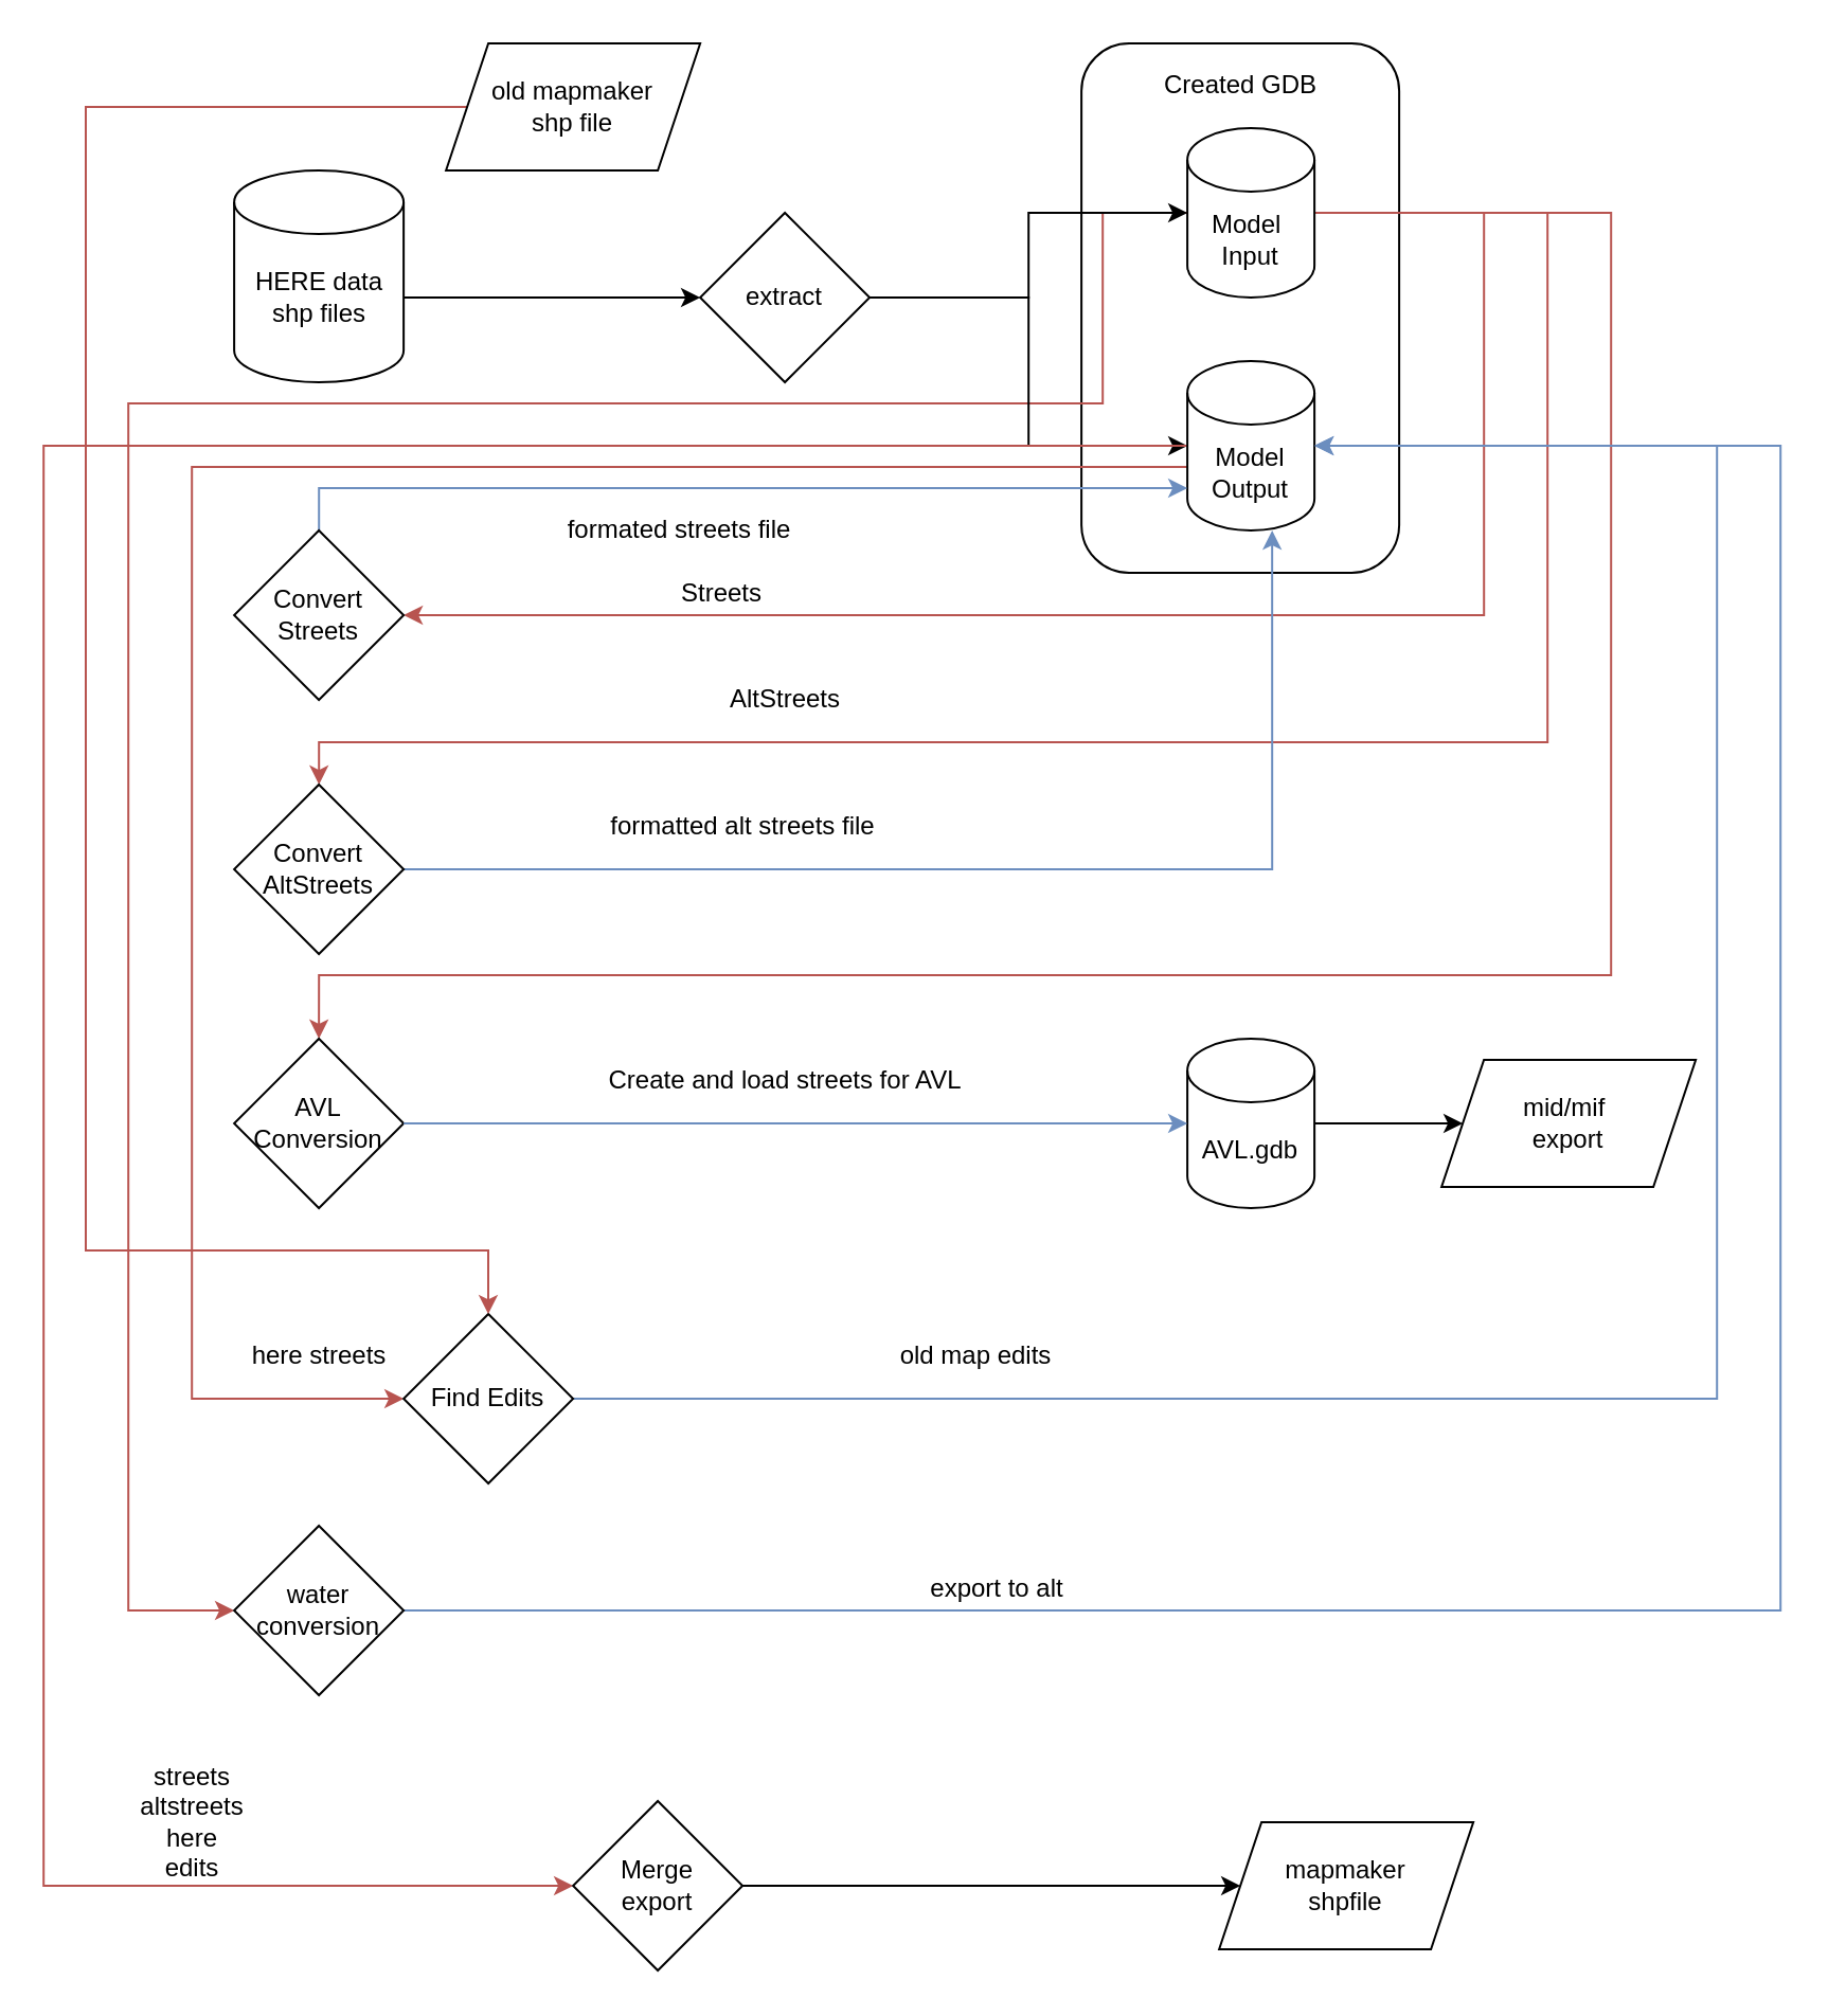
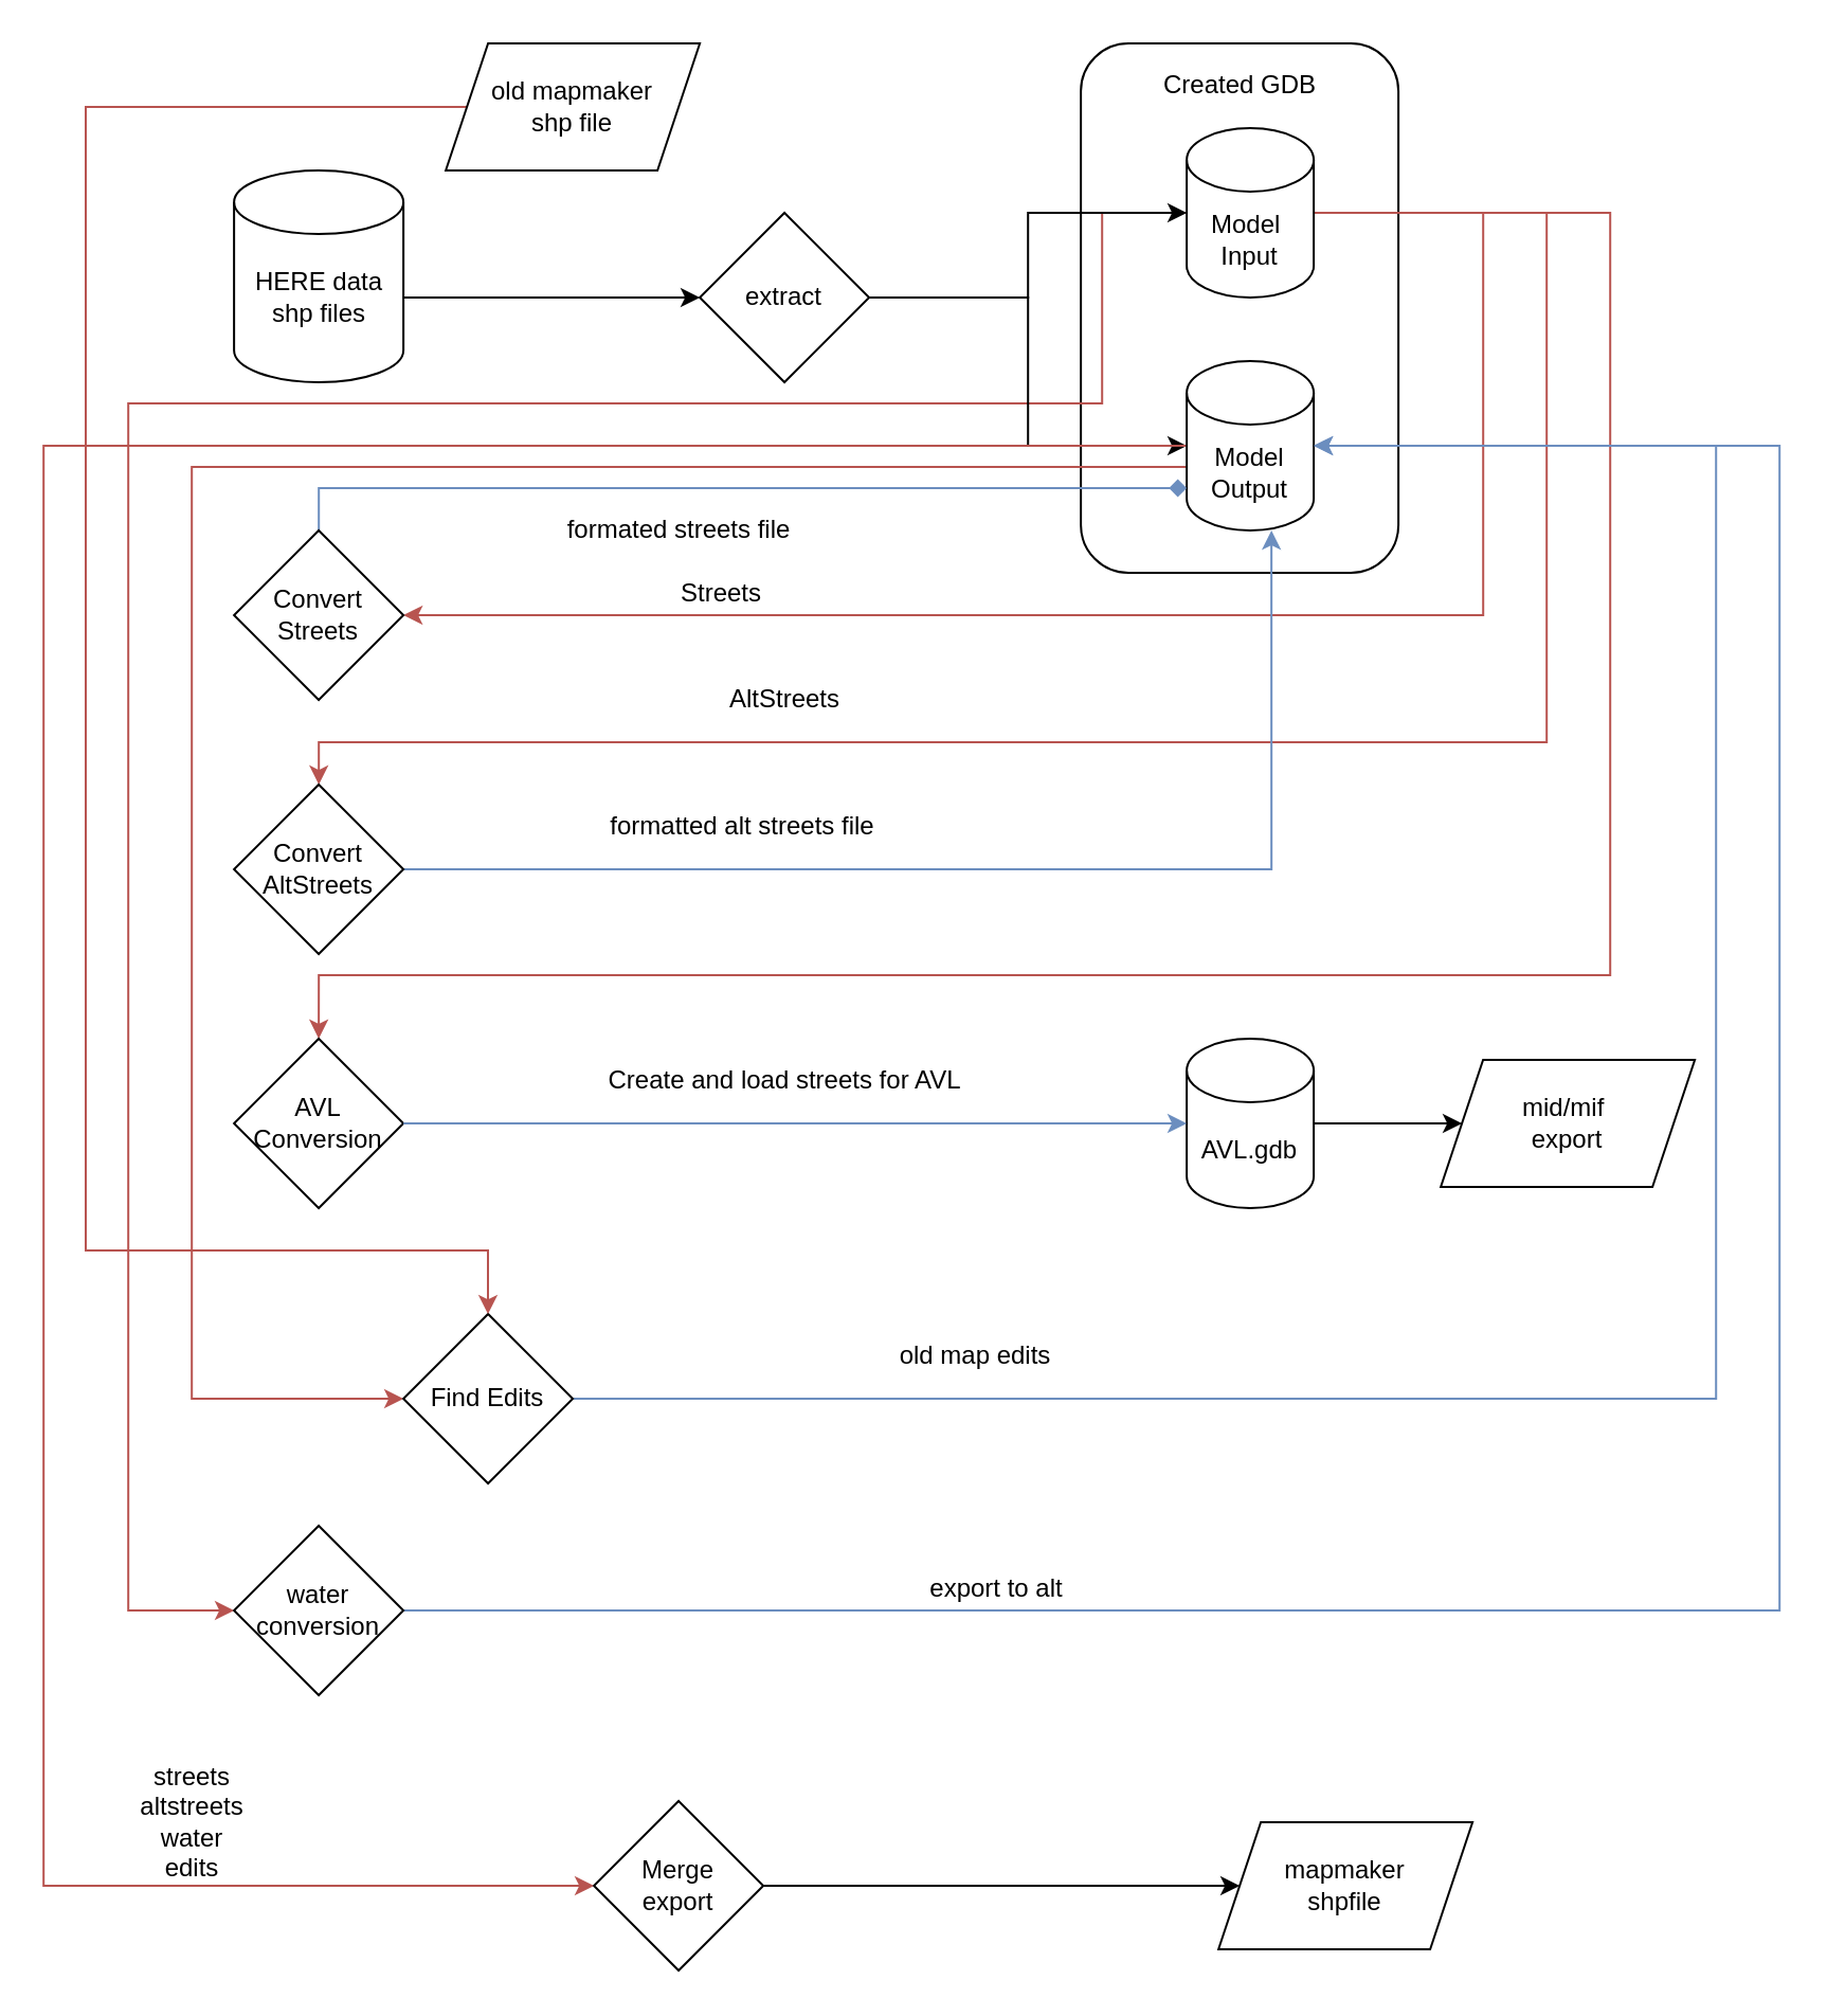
  <mxCell id="0" />
  <mxCell id="1" parent="0" />
  <mxCell id="2" value="" style="rounded=1;whiteSpace=wrap;html=1;" vertex="1" parent="1"><mxGeometry x="510.06" y="20" width="150" height="250" as="geometry" /></mxCell>
  <mxCell id="3" value="" style="group" vertex="1" connectable="0" parent="1"><mxGeometry x="110.06" y="80" width="80" height="100" as="geometry" /></mxCell>
  <mxCell id="4" value="" style="shape=cylinder3;whiteSpace=wrap;html=1;boundedLbl=1;backgroundOutline=1;size=15;" vertex="1" parent="3"><mxGeometry width="80" height="100" as="geometry" /></mxCell>
  <mxCell id="5" value="HERE data &lt;br&gt;shp files" style="text;html=1;align=center;verticalAlign=middle;resizable=0;points=[];autosize=1;" vertex="1" parent="3"><mxGeometry y="45" width="80" height="30" as="geometry" /></mxCell>
  <mxCell id="6" style="edgeStyle=orthogonalEdgeStyle;rounded=0;orthogonalLoop=1;jettySize=auto;html=1;fillColor=#f8cecc;strokeColor=#b85450;" edge="1" parent="1" source="10" target="20"><mxGeometry relative="1" as="geometry"><Array as="points"><mxPoint x="700.06" y="100" /><mxPoint x="700.06" y="290" /></Array></mxGeometry></mxCell>
  <mxCell id="7" style="edgeStyle=orthogonalEdgeStyle;rounded=0;orthogonalLoop=1;jettySize=auto;html=1;fillColor=#f8cecc;strokeColor=#b85450;" edge="1" parent="1" source="10" target="23"><mxGeometry relative="1" as="geometry"><Array as="points"><mxPoint x="730.06" y="100" /><mxPoint x="730.06" y="350" /><mxPoint x="150.06" y="350" /></Array></mxGeometry></mxCell>
  <mxCell id="8" style="edgeStyle=orthogonalEdgeStyle;rounded=0;orthogonalLoop=1;jettySize=auto;html=1;fillColor=#f8cecc;strokeColor=#b85450;entryX=0.5;entryY=0;entryDx=0;entryDy=0;" edge="1" parent="1" source="10" target="27"><mxGeometry relative="1" as="geometry"><mxPoint x="150.06" y="460" as="targetPoint" /><Array as="points"><mxPoint x="760.06" y="100" /><mxPoint x="760.06" y="460" /><mxPoint x="150.06" y="460" /></Array></mxGeometry></mxCell>
  <mxCell id="9" style="edgeStyle=orthogonalEdgeStyle;rounded=0;orthogonalLoop=1;jettySize=auto;html=1;fillColor=#f8cecc;strokeColor=#b85450;entryX=0;entryY=0.5;entryDx=0;entryDy=0;" edge="1" parent="1" source="10" target="39"><mxGeometry relative="1" as="geometry"><Array as="points"><mxPoint x="520.06" y="100" /><mxPoint x="520.06" y="190" /><mxPoint x="60.06" y="190" /><mxPoint x="60.06" y="760" /></Array></mxGeometry></mxCell>
  <mxCell id="10" value="Model&amp;nbsp;&lt;br&gt;Input" style="shape=cylinder3;whiteSpace=wrap;html=1;boundedLbl=1;backgroundOutline=1;size=15;" vertex="1" parent="1"><mxGeometry x="560.06" y="60" width="60" height="80" as="geometry" /></mxCell>
  <mxCell id="11" style="edgeStyle=orthogonalEdgeStyle;rounded=0;orthogonalLoop=1;jettySize=auto;html=1;" edge="1" parent="1" source="13" target="10"><mxGeometry relative="1" as="geometry" /></mxCell>
  <mxCell id="12" style="edgeStyle=orthogonalEdgeStyle;rounded=0;orthogonalLoop=1;jettySize=auto;html=1;" edge="1" parent="1" source="13" target="17"><mxGeometry relative="1" as="geometry" /></mxCell>
  <mxCell id="13" value="extract" style="rhombus;whiteSpace=wrap;html=1;" vertex="1" parent="1"><mxGeometry x="330.06" y="100" width="80" height="80" as="geometry" /></mxCell>
  <mxCell id="14" style="edgeStyle=orthogonalEdgeStyle;rounded=0;orthogonalLoop=1;jettySize=auto;html=1;" edge="1" parent="1" source="5" target="13"><mxGeometry relative="1" as="geometry" /></mxCell>
  <mxCell id="15" style="edgeStyle=orthogonalEdgeStyle;rounded=0;orthogonalLoop=1;jettySize=auto;html=1;entryX=0;entryY=0.5;entryDx=0;entryDy=0;fillColor=#f8cecc;strokeColor=#b85450;" edge="1" parent="1" source="17" target="33"><mxGeometry relative="1" as="geometry"><Array as="points"><mxPoint x="90.06" y="220" /><mxPoint x="90.06" y="660" /></Array></mxGeometry></mxCell>
  <mxCell id="16" style="edgeStyle=orthogonalEdgeStyle;rounded=0;orthogonalLoop=1;jettySize=auto;html=1;entryX=0;entryY=0.5;entryDx=0;entryDy=0;fillColor=#f8cecc;strokeColor=#b85450;" edge="1" parent="1" source="17" target="43"><mxGeometry relative="1" as="geometry"><Array as="points"><mxPoint x="20.06" y="210" /><mxPoint x="20.06" y="890" /></Array></mxGeometry></mxCell>
  <mxCell id="17" value="Model&lt;br&gt;Output" style="shape=cylinder3;whiteSpace=wrap;html=1;boundedLbl=1;backgroundOutline=1;size=15;" vertex="1" parent="1"><mxGeometry x="560.06" y="170" width="60" height="80" as="geometry" /></mxCell>
  <mxCell id="18" value="Created GDB" style="text;html=1;align=center;verticalAlign=middle;resizable=0;points=[];autosize=1;" vertex="1" parent="1"><mxGeometry x="540.06" y="30" width="90" height="20" as="geometry" /></mxCell>
- <mxCell id="19" style="edgeStyle=orthogonalEdgeStyle;rounded=0;orthogonalLoop=1;jettySize=auto;html=1;fillColor=#dae8fc;strokeColor=#6c8ebf;" edge="1" parent="1" source="20" target="17"><mxGeometry relative="1" as="geometry"><Array as="points"><mxPoint x="150.06" y="230" /></Array></mxGeometry></mxCell>
+ <mxCell id="19" style="edgeStyle=orthogonalEdgeStyle;rounded=0;orthogonalLoop=1;jettySize=auto;html=1;fillColor=#dae8fc;strokeColor=#6c8ebf;endArrow=diamond;" edge="1" parent="1" source="20" target="17"><mxGeometry relative="1" as="geometry"><Array as="points"><mxPoint x="150.06" y="230" /></Array></mxGeometry></mxCell>
  <mxCell id="20" value="Convert Streets" style="rhombus;whiteSpace=wrap;html=1;" vertex="1" parent="1"><mxGeometry x="110.06" y="250" width="80" height="80" as="geometry" /></mxCell>
  <mxCell id="21" value="formated streets file" style="text;html=1;align=center;verticalAlign=middle;resizable=0;points=[];autosize=1;" vertex="1" parent="1"><mxGeometry x="260.06" y="240" width="120" height="20" as="geometry" /></mxCell>
  <mxCell id="22" style="edgeStyle=orthogonalEdgeStyle;rounded=0;orthogonalLoop=1;jettySize=auto;html=1;entryX=0.667;entryY=1;entryDx=0;entryDy=0;entryPerimeter=0;fillColor=#dae8fc;strokeColor=#6c8ebf;" edge="1" parent="1" source="23" target="17"><mxGeometry relative="1" as="geometry" /></mxCell>
  <mxCell id="23" value="Convert AltStreets" style="rhombus;whiteSpace=wrap;html=1;" vertex="1" parent="1"><mxGeometry x="110.06" y="370" width="80" height="80" as="geometry" /></mxCell>
  <mxCell id="24" value="formatted alt streets file" style="text;html=1;align=center;verticalAlign=middle;resizable=0;points=[];autosize=1;" vertex="1" parent="1"><mxGeometry x="280.06" y="380" width="140" height="20" as="geometry" /></mxCell>
  <mxCell id="25" value="AltStreets" style="text;html=1;align=center;verticalAlign=middle;resizable=0;points=[];autosize=1;" vertex="1" parent="1"><mxGeometry x="335.06" y="320" width="70" height="20" as="geometry" /></mxCell>
  <mxCell id="26" value="Streets" style="text;html=1;align=center;verticalAlign=middle;resizable=0;points=[];autosize=1;" vertex="1" parent="1"><mxGeometry x="315.06" y="270" width="50" height="20" as="geometry" /></mxCell>
  <mxCell id="27" value="AVL&lt;br&gt;Conversion" style="rhombus;whiteSpace=wrap;html=1;" vertex="1" parent="1"><mxGeometry x="110.06" y="490" width="80" height="80" as="geometry" /></mxCell>
  <mxCell id="28" value="" style="edgeStyle=orthogonalEdgeStyle;rounded=0;orthogonalLoop=1;jettySize=auto;html=1;" edge="1" parent="1" source="29"><mxGeometry relative="1" as="geometry"><mxPoint x="690.06" y="530" as="targetPoint" /></mxGeometry></mxCell>
  <mxCell id="29" value="AVL.gdb" style="shape=cylinder3;whiteSpace=wrap;html=1;boundedLbl=1;backgroundOutline=1;size=15;" vertex="1" parent="1"><mxGeometry x="560.06" y="490" width="60" height="80" as="geometry" /></mxCell>
  <mxCell id="30" value="" style="endArrow=classic;html=1;fillColor=#dae8fc;strokeColor=#6c8ebf;" edge="1" parent="1" source="27" target="29"><mxGeometry width="50" height="50" relative="1" as="geometry"><mxPoint x="610.06" y="430" as="sourcePoint" /><mxPoint x="660.06" y="380" as="targetPoint" /></mxGeometry></mxCell>
  <mxCell id="31" value="Create and load streets for AVL" style="text;html=1;align=center;verticalAlign=middle;resizable=0;points=[];autosize=1;" vertex="1" parent="1"><mxGeometry x="280.06" y="500" width="180" height="20" as="geometry" /></mxCell>
  <mxCell id="32" style="edgeStyle=orthogonalEdgeStyle;rounded=0;orthogonalLoop=1;jettySize=auto;html=1;fillColor=#dae8fc;strokeColor=#6c8ebf;" edge="1" parent="1" source="33" target="17"><mxGeometry relative="1" as="geometry"><Array as="points"><mxPoint x="810.06" y="660" /><mxPoint x="810.06" y="210" /></Array></mxGeometry></mxCell>
  <mxCell id="33" value="Find Edits" style="rhombus;whiteSpace=wrap;html=1;" vertex="1" parent="1"><mxGeometry x="190.06" y="620" width="80" height="80" as="geometry" /></mxCell>
  <mxCell id="34" value="&lt;span&gt;mid/mif&amp;nbsp;&lt;/span&gt;&lt;br&gt;&lt;span&gt;export&lt;/span&gt;" style="shape=parallelogram;perimeter=parallelogramPerimeter;whiteSpace=wrap;html=1;fixedSize=1;" vertex="1" parent="1"><mxGeometry x="680.06" y="500" width="120" height="60" as="geometry" /></mxCell>
  <mxCell id="35" style="edgeStyle=orthogonalEdgeStyle;rounded=0;orthogonalLoop=1;jettySize=auto;html=1;fillColor=#f8cecc;strokeColor=#b85450;" edge="1" parent="1" source="36" target="33"><mxGeometry relative="1" as="geometry"><Array as="points"><mxPoint x="40" y="50" /><mxPoint x="40" y="590" /><mxPoint x="230" y="590" /></Array></mxGeometry></mxCell>
  <mxCell id="36" value="old mapmaker &lt;br&gt;shp file" style="shape=parallelogram;perimeter=parallelogramPerimeter;whiteSpace=wrap;html=1;fixedSize=1;" vertex="1" parent="1"><mxGeometry x="210.06" y="20" width="120" height="60" as="geometry" /></mxCell>
  <mxCell id="37" value="old map edits" style="text;html=1;align=center;verticalAlign=middle;resizable=0;points=[];autosize=1;" vertex="1" parent="1"><mxGeometry x="415.06" y="630" width="90" height="20" as="geometry" /></mxCell>
  <mxCell id="38" style="edgeStyle=orthogonalEdgeStyle;rounded=0;orthogonalLoop=1;jettySize=auto;html=1;fillColor=#dae8fc;strokeColor=#6c8ebf;" edge="1" parent="1" source="39" target="17"><mxGeometry relative="1" as="geometry"><Array as="points"><mxPoint x="840.06" y="760" /><mxPoint x="840.06" y="210" /></Array></mxGeometry></mxCell>
  <mxCell id="39" value="water conversion" style="rhombus;whiteSpace=wrap;html=1;" vertex="1" parent="1"><mxGeometry x="110.06" y="720" width="80" height="80" as="geometry" /></mxCell>
  <mxCell id="40" value="export to alt" style="text;html=1;align=center;verticalAlign=middle;resizable=0;points=[];autosize=1;" vertex="1" parent="1"><mxGeometry x="420.06" y="740" width="100" height="20" as="geometry" /></mxCell>
  <mxCell id="41" value="mapmaker &lt;br&gt;shpfile" style="shape=parallelogram;perimeter=parallelogramPerimeter;whiteSpace=wrap;html=1;fixedSize=1;" vertex="1" parent="1"><mxGeometry x="575.06" y="860" width="120" height="60" as="geometry" /></mxCell>
  <mxCell id="42" style="edgeStyle=orthogonalEdgeStyle;rounded=0;orthogonalLoop=1;jettySize=auto;html=1;" edge="1" parent="1" source="43" target="41"><mxGeometry relative="1" as="geometry" /></mxCell>
- <mxCell id="43" value="Merge &lt;br&gt;export" style="rhombus;whiteSpace=wrap;html=1;" vertex="1" parent="1"><mxGeometry x="270.06" y="850" width="80" height="80" as="geometry" /></mxCell>
- <mxCell id="44" value="streets&lt;br&gt;altstreets&lt;br&gt;here&lt;br&gt;edits" style="text;html=1;align=center;verticalAlign=middle;resizable=0;points=[];autosize=1;" vertex="1" parent="1"><mxGeometry x="60.06" y="830" width="60" height="60" as="geometry" /></mxCell>
- <mxCell id="45" value="here streets" style="text;html=1;align=center;verticalAlign=middle;resizable=0;points=[];autosize=1;" vertex="1" parent="1"><mxGeometry x="110.06" y="630" width="80" height="20" as="geometry" /></mxCell>
+ <mxCell id="43" value="Merge &lt;br&gt;export" style="rhombus;whiteSpace=wrap;html=1;" vertex="1" parent="1"><mxGeometry x="280.06" y="850" width="80" height="80" as="geometry" /></mxCell>
+ <mxCell id="44" value="streets&lt;br&gt;altstreets&lt;br&gt;water&lt;br&gt;edits" style="text;html=1;align=center;verticalAlign=middle;resizable=0;points=[];autosize=1;" vertex="1" parent="1"><mxGeometry x="60.06" y="830" width="60" height="60" as="geometry" /></mxCell>
